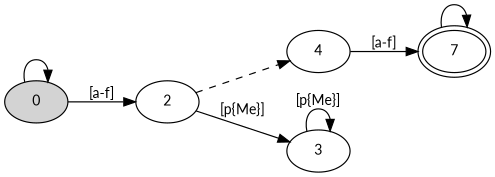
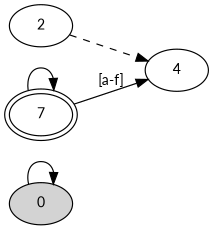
  digraph {
    fontname=Lato
    rankdir=LR
    node [fillcolor=white fontname=Lato fontsize=12 peripheries=1 shape=ellipse style=filled]
    edge [fontname=Lato fontsize=12]
    0 [fillcolor="#d3d3d3ff"]
    2
    4
-   3
    n5 [label=7 peripheries=2]
    0 -> 0
-   0 -> 2 [label="[a-f]"]
    2 -> 4 [style=dashed]
-   2 -> 3 [label="[\p{Me}]"]
-   4 -> n5 [label="[a-f]"]
-   3 -> 3 [label="[\p{Me}]"]
+   n5 -> 4 [label="[a-f]"]
    n5 -> n5
  }
